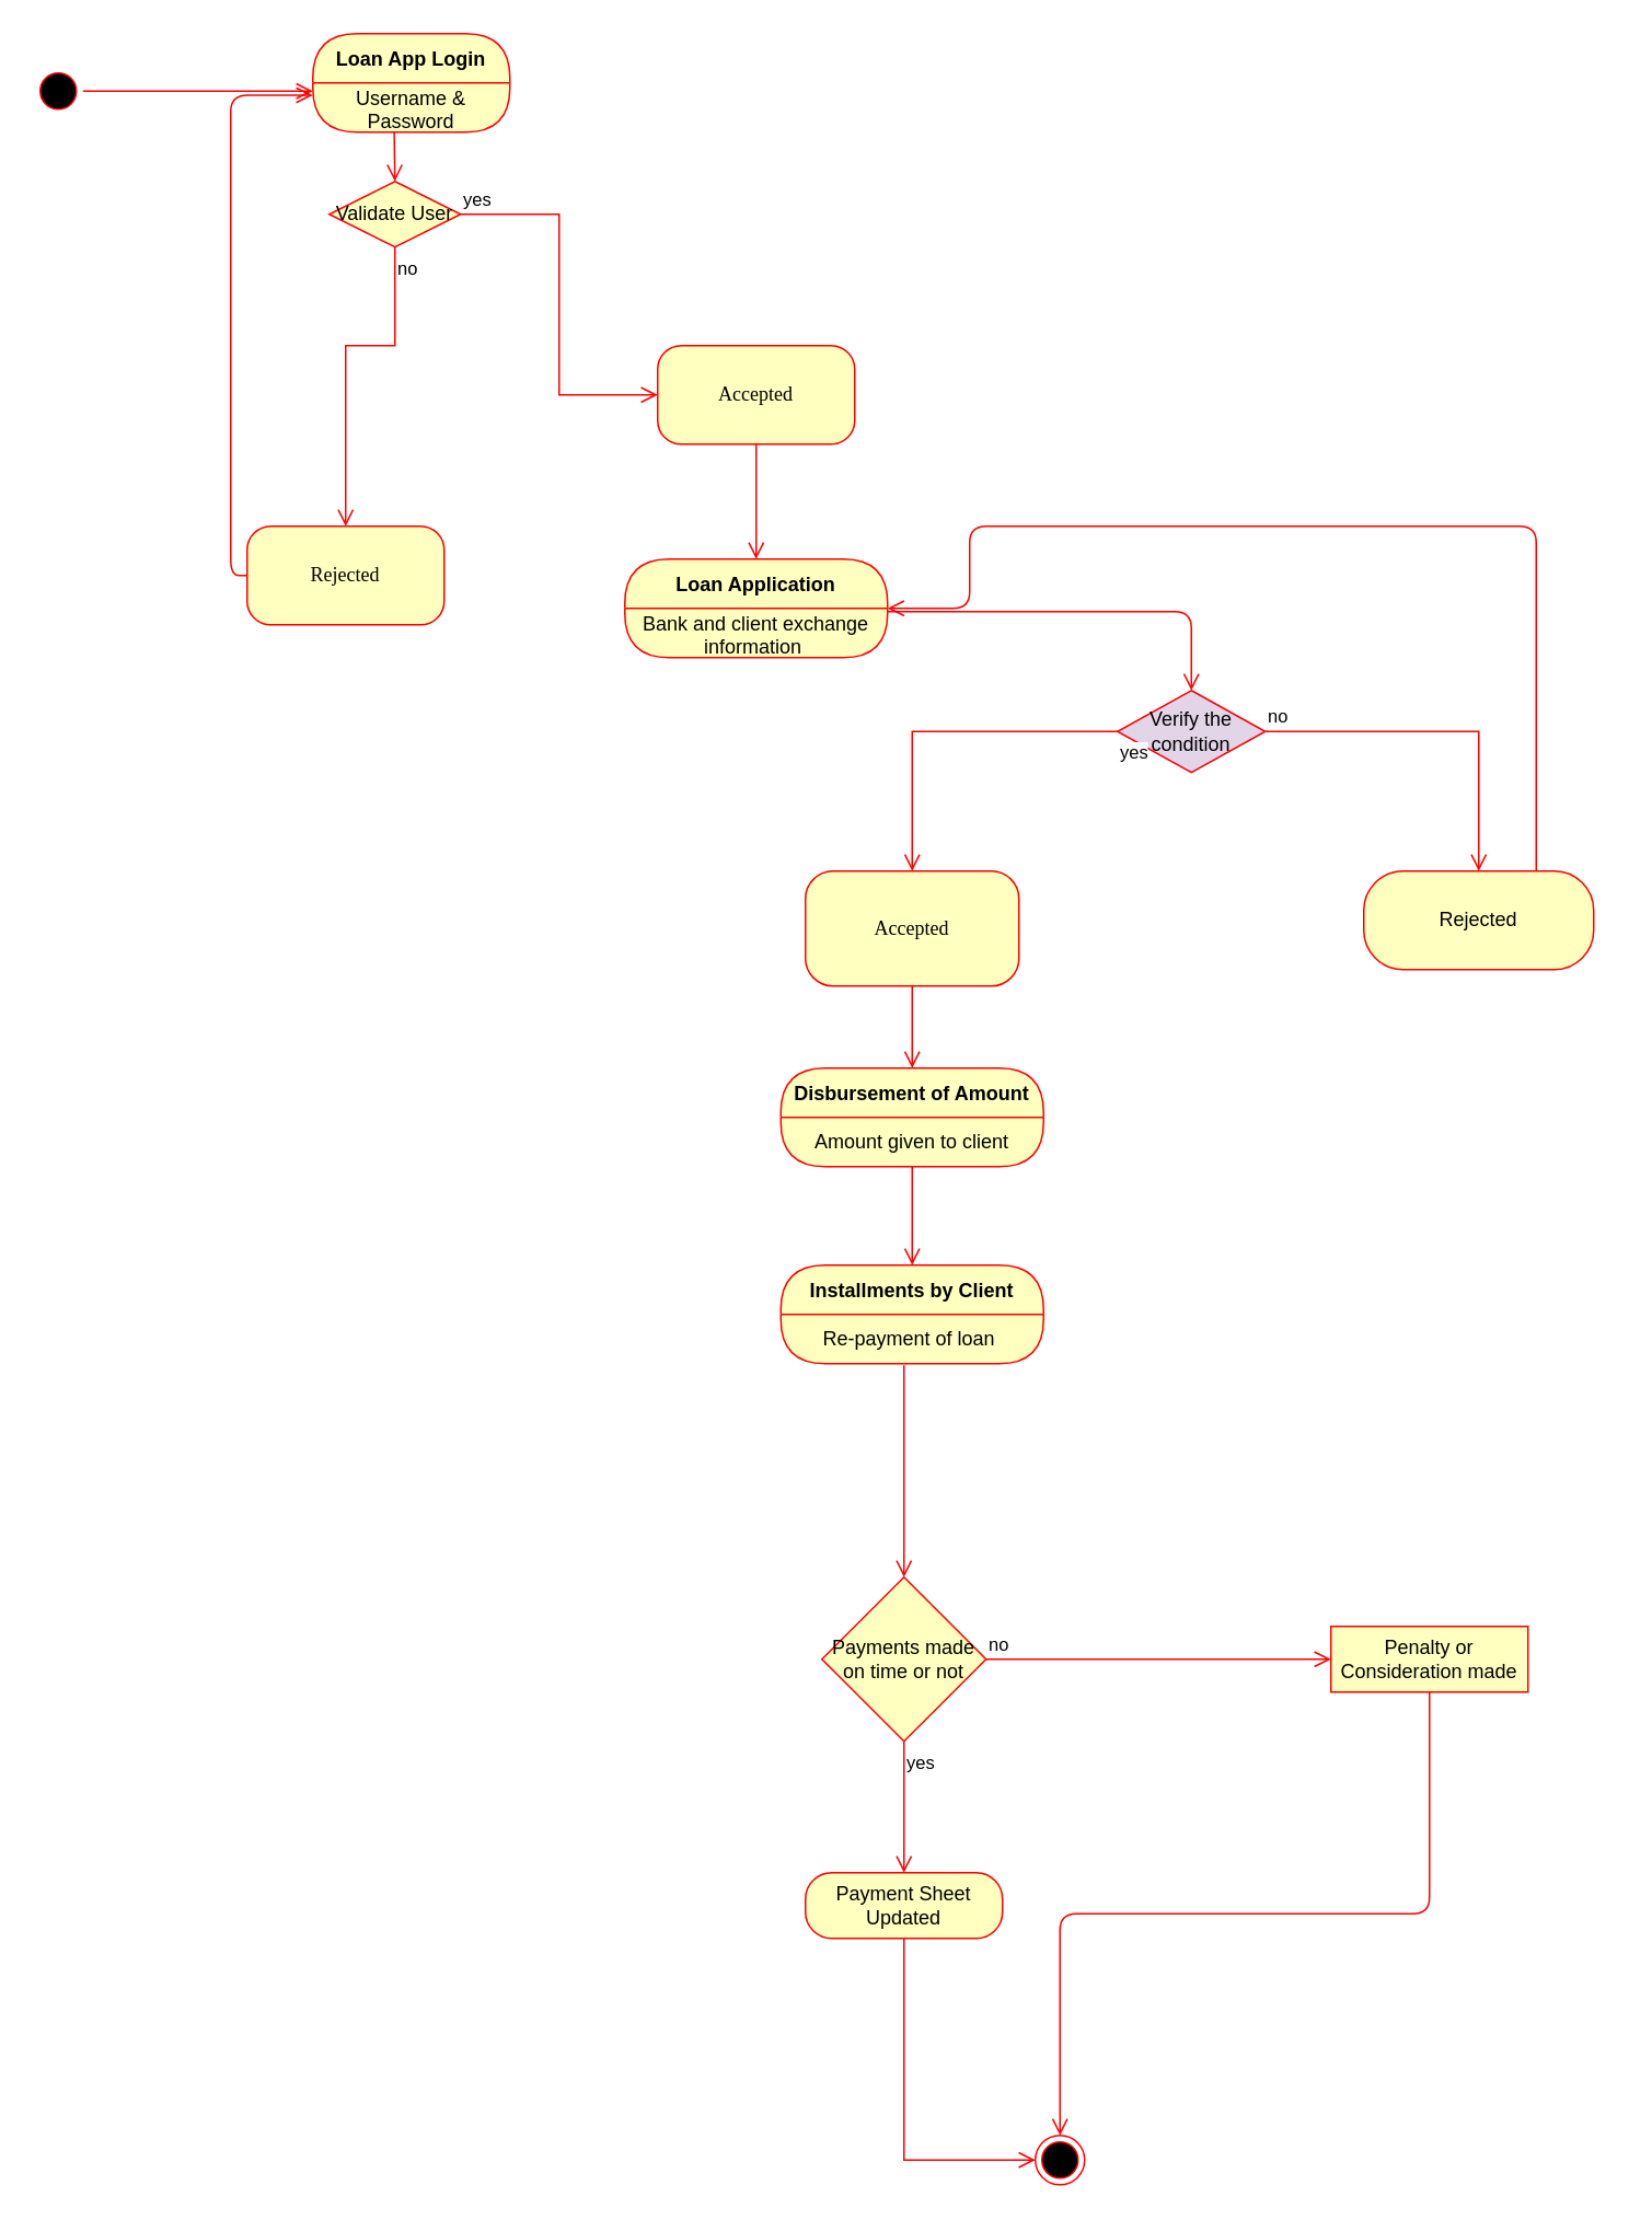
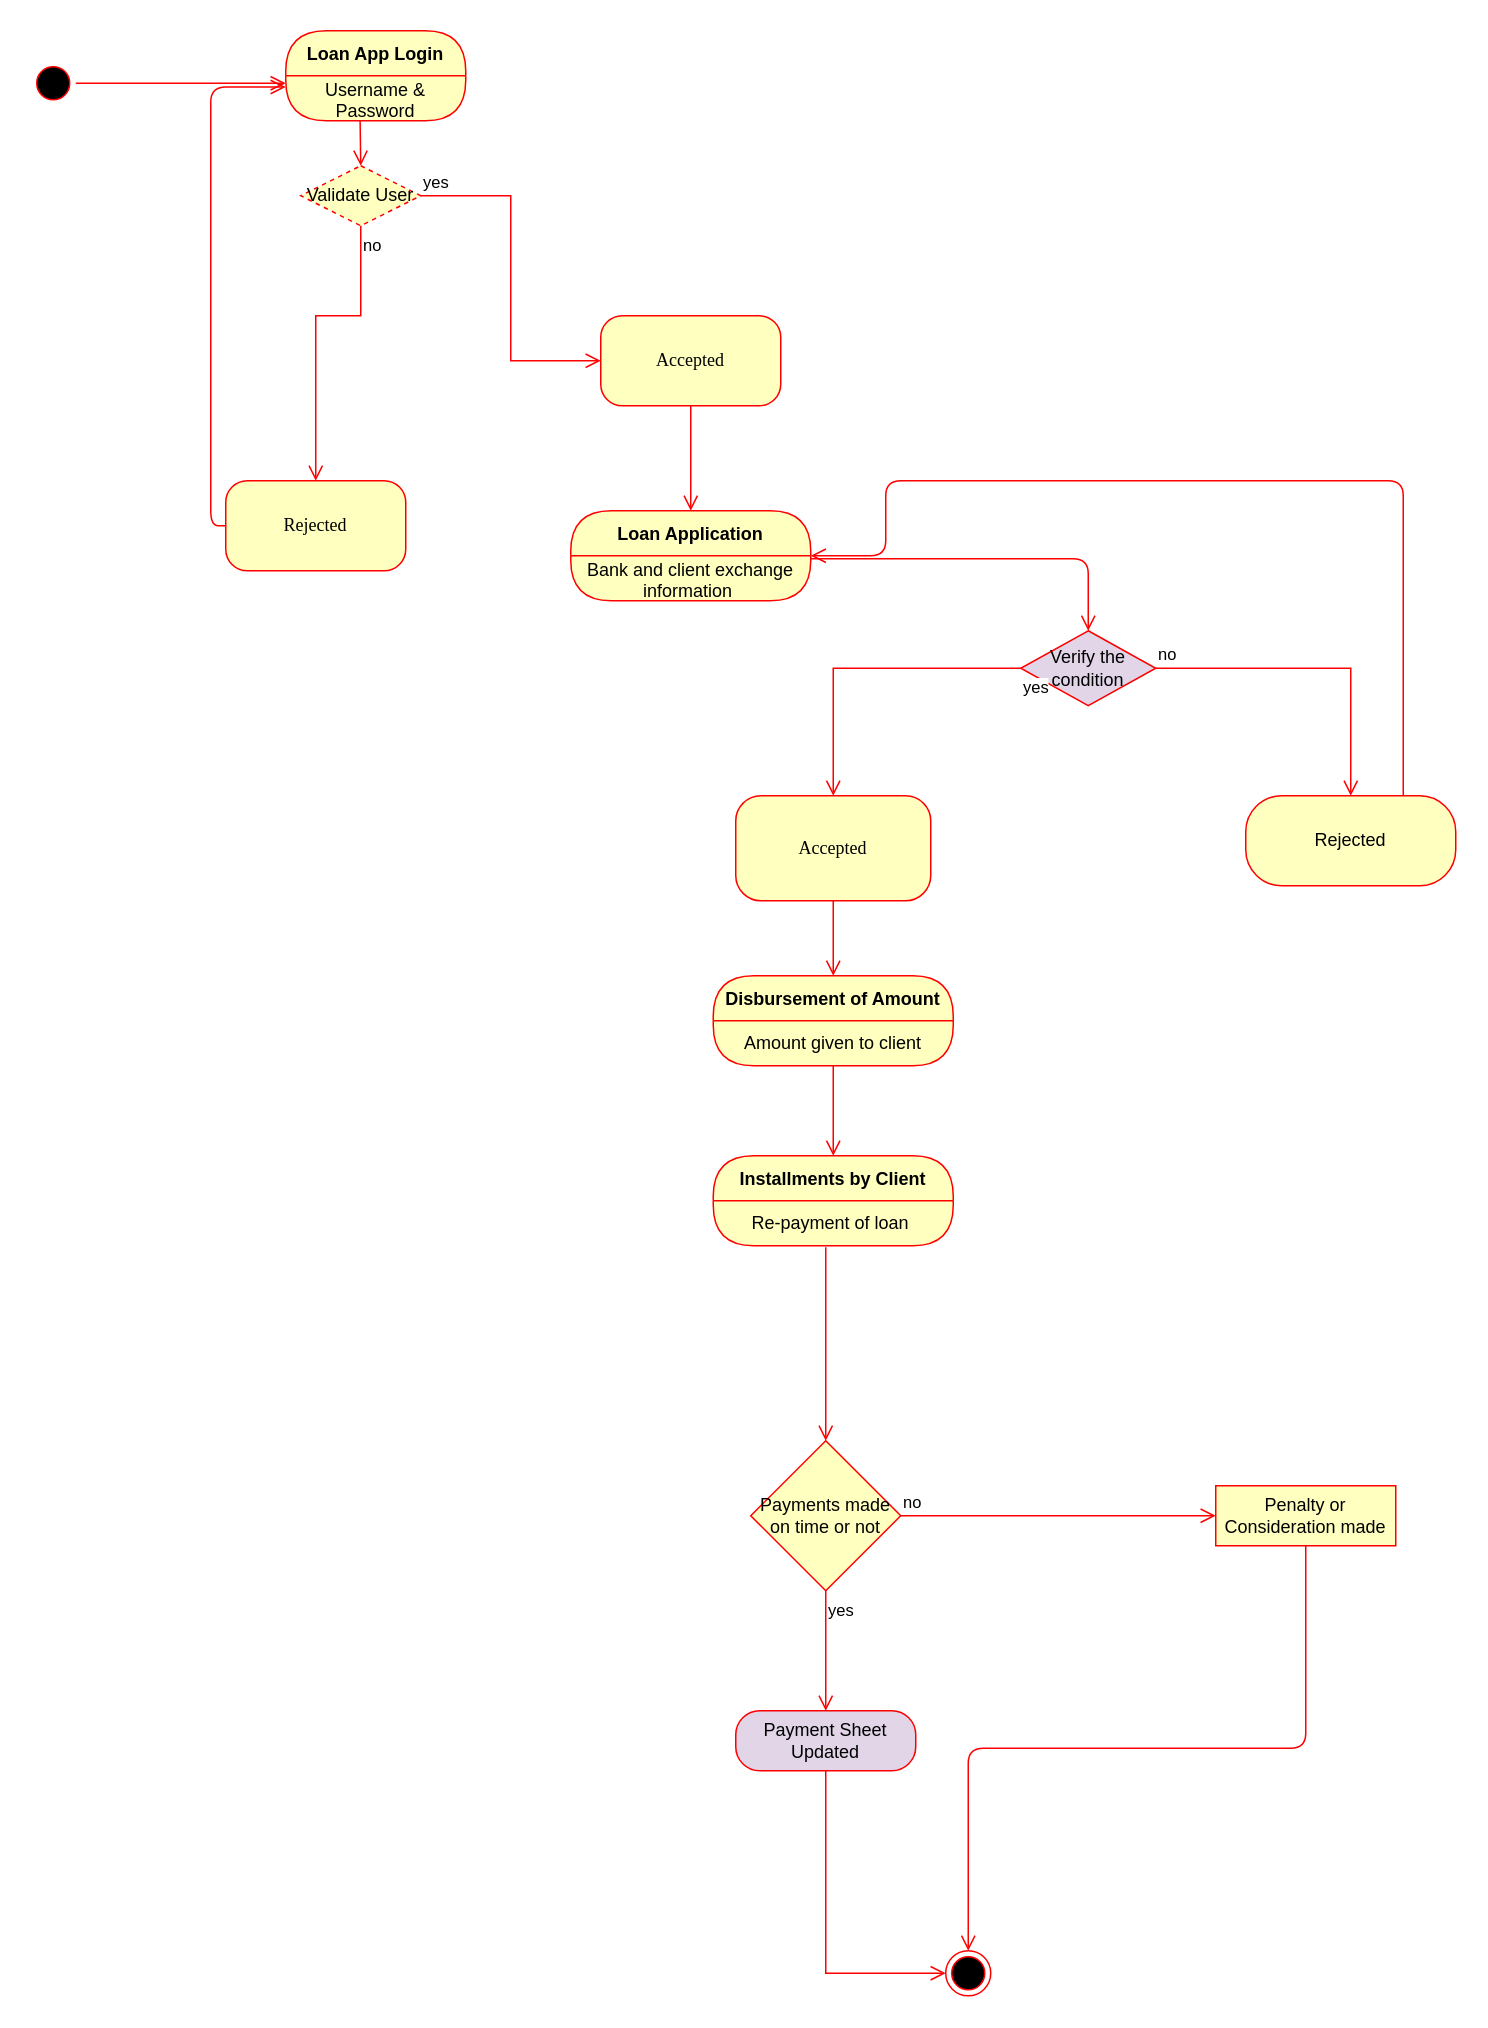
  <mxCell id="0" />
  <mxCell id="1" parent="0" />
  <mxCell id="2" value="" style="ellipse;html=1;shape=startState;fillColor=#000000;strokeColor=#ff0000;rounded=1;shadow=0;comic=0;labelBackgroundColor=none;fontFamily=Verdana;fontSize=12;fontColor=#000000;align=center;direction=south;" parent="1" vertex="1"><mxGeometry x="20" y="40" width="30" height="30" as="geometry" /></mxCell>
  <mxCell id="3" value="Rejected" style="rounded=1;whiteSpace=wrap;html=1;arcSize=24;fillColor=#ffffc0;strokeColor=#ff0000;shadow=0;comic=0;labelBackgroundColor=none;fontFamily=Verdana;fontSize=12;fontColor=#000000;align=center;" parent="1" vertex="1"><mxGeometry x="150" y="320" width="120" height="60" as="geometry" /></mxCell>
  <mxCell id="4" style="edgeStyle=orthogonalEdgeStyle;html=1;exitX=0.5;exitY=1;labelBackgroundColor=none;endArrow=open;endSize=8;strokeColor=#ff0000;fontFamily=Verdana;fontSize=12;align=left;exitDx=0;exitDy=0;" parent="1" source="34" target="37" edge="1"><mxGeometry relative="1" as="geometry"><mxPoint x="1010" y="1270" as="sourcePoint" /><mxPoint x="690" y="1320" as="targetPoint" /></mxGeometry></mxCell>
  <mxCell id="5" value="Accepted" style="rounded=1;whiteSpace=wrap;html=1;arcSize=24;fillColor=#ffffc0;strokeColor=#ff0000;shadow=0;comic=0;labelBackgroundColor=none;fontFamily=Verdana;fontSize=12;fontColor=#000000;align=center;" parent="1" vertex="1"><mxGeometry x="400" y="210" width="120" height="60" as="geometry" /></mxCell>
  <mxCell id="6" style="edgeStyle=orthogonalEdgeStyle;html=1;labelBackgroundColor=none;endArrow=open;endSize=8;strokeColor=#ff0000;fontFamily=Verdana;fontSize=12;align=left;entryX=1;entryY=0;entryDx=0;entryDy=0;exitX=0.75;exitY=0;exitDx=0;exitDy=0;" parent="1" source="22" target="18" edge="1"><mxGeometry relative="1" as="geometry"><Array as="points"><mxPoint x="935" y="320" /><mxPoint x="590" y="320" /><mxPoint x="590" y="370" /></Array><mxPoint x="920" y="240" as="sourcePoint" /><mxPoint x="590" y="160" as="targetPoint" /></mxGeometry></mxCell>
  <mxCell id="7" value="Accepted" style="rounded=1;whiteSpace=wrap;html=1;arcSize=24;fillColor=#ffffc0;strokeColor=#ff0000;shadow=0;comic=0;labelBackgroundColor=none;fontFamily=Verdana;fontSize=12;fontColor=#000000;align=center;" parent="1" vertex="1"><mxGeometry x="490" y="530" width="130" height="70" as="geometry" /></mxCell>
  <mxCell id="8" style="edgeStyle=elbowEdgeStyle;html=1;labelBackgroundColor=none;endArrow=open;endSize=8;strokeColor=#ff0000;fontFamily=Verdana;fontSize=12;align=left;entryX=0.5;entryY=0;entryDx=0;entryDy=0;" parent="1" target="28" edge="1"><mxGeometry relative="1" as="geometry"><mxPoint x="239.5" y="75" as="sourcePoint" /><mxPoint x="240" y="185" as="targetPoint" /></mxGeometry></mxCell>
  <mxCell id="9" style="edgeStyle=orthogonalEdgeStyle;html=1;labelBackgroundColor=none;endArrow=open;endSize=8;strokeColor=#ff0000;fontFamily=Verdana;fontSize=12;align=left;" parent="1" source="2" edge="1"><mxGeometry relative="1" as="geometry"><mxPoint x="190" y="55" as="targetPoint" /></mxGeometry></mxCell>
  <mxCell id="10" style="edgeStyle=orthogonalEdgeStyle;html=1;labelBackgroundColor=none;endArrow=open;endSize=8;strokeColor=#ff0000;fontFamily=Verdana;fontSize=12;align=left;exitX=0.5;exitY=1;entryX=0.5;entryY=0;entryDx=0;entryDy=0;" parent="1" source="5" edge="1"><mxGeometry relative="1" as="geometry"><mxPoint x="470" y="310" as="sourcePoint" /><Array as="points"><mxPoint x="460" y="290" /><mxPoint x="460" y="290" /></Array><mxPoint x="460" y="340" as="targetPoint" /></mxGeometry></mxCell>
  <mxCell id="11" style="edgeStyle=orthogonalEdgeStyle;html=1;exitX=0;exitY=0.5;labelBackgroundColor=none;endArrow=open;endSize=8;strokeColor=#ff0000;fontFamily=Verdana;fontSize=12;align=left;exitDx=0;exitDy=0;entryX=0;entryY=0.25;entryDx=0;entryDy=0;" parent="1" source="3" target="16" edge="1"><mxGeometry relative="1" as="geometry"><mxPoint x="220" y="190" as="targetPoint" /></mxGeometry></mxCell>
  <mxCell id="12" style="edgeStyle=orthogonalEdgeStyle;html=1;labelBackgroundColor=none;endArrow=open;endSize=8;strokeColor=#ff0000;fontFamily=Verdana;fontSize=12;align=left;exitX=0.96;exitY=0.067;exitDx=0;exitDy=0;exitPerimeter=0;" parent="1" source="18" target="19" edge="1"><mxGeometry relative="1" as="geometry"><mxPoint x="550" y="360" as="sourcePoint" /><mxPoint x="710" y="360" as="targetPoint" /></mxGeometry></mxCell>
  <mxCell id="13" style="edgeStyle=elbowEdgeStyle;html=1;labelBackgroundColor=none;endArrow=open;endSize=8;strokeColor=#ff0000;fontFamily=Verdana;fontSize=12;align=left;entryX=0.5;entryY=0;entryDx=0;entryDy=0;" parent="1" target="31" edge="1"><mxGeometry relative="1" as="geometry"><mxPoint x="550" y="831" as="sourcePoint" /><mxPoint x="550" y="950" as="targetPoint" /><Array as="points"><mxPoint x="550" y="880" /></Array></mxGeometry></mxCell>
  <mxCell id="14" style="edgeStyle=elbowEdgeStyle;html=1;labelBackgroundColor=none;endArrow=open;endSize=8;strokeColor=#ff0000;fontFamily=Verdana;fontSize=12;align=left;entryX=0.5;entryY=0;entryDx=0;entryDy=0;exitX=0.5;exitY=1;exitDx=0;exitDy=0;" parent="1" source="7" target="23" edge="1"><mxGeometry relative="1" as="geometry"><mxPoint x="220" y="380" as="sourcePoint" /><mxPoint x="300" y="400" as="targetPoint" /></mxGeometry></mxCell>
  <mxCell id="15" value="Loan App Login" style="swimlane;fontStyle=1;align=center;verticalAlign=middle;childLayout=stackLayout;horizontal=1;startSize=30;horizontalStack=0;resizeParent=0;resizeLast=1;container=0;fontColor=#000000;collapsible=0;rounded=1;arcSize=30;strokeColor=#ff0000;fillColor=#ffffc0;swimlaneFillColor=#ffffc0;dropTarget=0;" vertex="1" parent="1"><mxGeometry x="190" y="20" width="120" height="60" as="geometry" /></mxCell>
  <mxCell id="16" value="Username &amp;amp; Password" style="text;html=1;strokeColor=none;fillColor=none;align=center;verticalAlign=middle;spacingLeft=4;spacingRight=4;whiteSpace=wrap;overflow=hidden;rotatable=0;fontColor=#000000;" vertex="1" parent="15"><mxGeometry y="30" width="120" height="30" as="geometry" /></mxCell>
  <mxCell id="17" value="Loan Application" style="swimlane;fontStyle=1;align=center;verticalAlign=middle;childLayout=stackLayout;horizontal=1;startSize=30;horizontalStack=0;resizeParent=0;resizeLast=1;container=0;fontColor=#000000;collapsible=0;rounded=1;arcSize=30;strokeColor=#ff0000;fillColor=#ffffc0;swimlaneFillColor=#ffffc0;dropTarget=0;" vertex="1" parent="1"><mxGeometry x="380" y="340" width="160" height="60" as="geometry" /></mxCell>
  <mxCell id="18" value="Bank and client exchange information&amp;nbsp;" style="text;html=1;strokeColor=none;fillColor=none;align=center;verticalAlign=middle;spacingLeft=4;spacingRight=4;whiteSpace=wrap;overflow=hidden;rotatable=0;fontColor=#000000;" vertex="1" parent="17"><mxGeometry y="30" width="160" height="30" as="geometry" /></mxCell>
  <mxCell id="19" value="Verify the condition" style="rhombus;whiteSpace=wrap;html=1;fontColor=#000000;fillColor=#e1d5e7;strokeColor=#ff0000;" vertex="1" parent="1"><mxGeometry x="680" y="420" width="90" height="50" as="geometry" /></mxCell>
  <mxCell id="20" value="no" style="edgeStyle=orthogonalEdgeStyle;html=1;align=left;verticalAlign=bottom;endArrow=open;endSize=8;strokeColor=#ff0000;rounded=0;entryX=0.5;entryY=0;entryDx=0;entryDy=0;" edge="1" source="19" parent="1" target="22"><mxGeometry x="-1" relative="1" as="geometry"><mxPoint x="920" y="450" as="targetPoint" /></mxGeometry></mxCell>
  <mxCell id="21" value="yes" style="edgeStyle=orthogonalEdgeStyle;html=1;align=left;verticalAlign=top;endArrow=open;endSize=8;strokeColor=#ff0000;rounded=0;" edge="1" source="19" parent="1" target="7"><mxGeometry x="-1" relative="1" as="geometry"><mxPoint x="490" y="450" as="targetPoint" /></mxGeometry></mxCell>
  <mxCell id="22" value="Rejected" style="rounded=1;whiteSpace=wrap;html=1;arcSize=40;fontColor=#000000;fillColor=#ffffc0;strokeColor=#ff0000;" vertex="1" parent="1"><mxGeometry x="830" y="530" width="140" height="60" as="geometry" /></mxCell>
  <mxCell id="23" value="Disbursement of Amount" style="swimlane;fontStyle=1;align=center;verticalAlign=middle;childLayout=stackLayout;horizontal=1;startSize=30;horizontalStack=0;resizeParent=0;resizeLast=1;container=0;fontColor=#000000;collapsible=0;rounded=1;arcSize=30;strokeColor=#ff0000;fillColor=#ffffc0;swimlaneFillColor=#ffffc0;dropTarget=0;" vertex="1" parent="1"><mxGeometry x="475" y="650" width="160" height="60" as="geometry" /></mxCell>
  <mxCell id="24" value="Amount given to client" style="text;html=1;strokeColor=none;fillColor=none;align=center;verticalAlign=middle;spacingLeft=4;spacingRight=4;whiteSpace=wrap;overflow=hidden;rotatable=0;fontColor=#000000;" vertex="1" parent="23"><mxGeometry y="30" width="160" height="30" as="geometry" /></mxCell>
  <mxCell id="25" value="" style="edgeStyle=orthogonalEdgeStyle;html=1;verticalAlign=bottom;endArrow=open;endSize=8;strokeColor=#ff0000;rounded=0;" edge="1" source="23" parent="1"><mxGeometry relative="1" as="geometry"><mxPoint x="555" y="770" as="targetPoint" /></mxGeometry></mxCell>
  <mxCell id="26" value="Installments by Client" style="swimlane;fontStyle=1;align=center;verticalAlign=middle;childLayout=stackLayout;horizontal=1;startSize=30;horizontalStack=0;resizeParent=0;resizeLast=1;container=0;fontColor=#000000;collapsible=0;rounded=1;arcSize=30;strokeColor=#ff0000;fillColor=#ffffc0;swimlaneFillColor=#ffffc0;dropTarget=0;" vertex="1" parent="1"><mxGeometry x="475" y="770" width="160" height="60" as="geometry" /></mxCell>
  <mxCell id="27" value="Re-payment of loan&amp;nbsp;" style="text;html=1;strokeColor=none;fillColor=none;align=center;verticalAlign=middle;spacingLeft=4;spacingRight=4;whiteSpace=wrap;overflow=hidden;rotatable=0;fontColor=#000000;" vertex="1" parent="26"><mxGeometry y="30" width="160" height="30" as="geometry" /></mxCell>
- <mxCell id="28" value="Validate User" style="rhombus;whiteSpace=wrap;html=1;fontColor=#000000;fillColor=#ffffc0;strokeColor=#ff0000;" vertex="1" parent="1"><mxGeometry x="200" y="110" width="80" height="40" as="geometry" /></mxCell>
+ <mxCell id="28" value="Validate User" style="rhombus;whiteSpace=wrap;html=1;fontColor=#000000;fillColor=#ffffc0;strokeColor=#ff0000;dashed=1;" vertex="1" parent="1"><mxGeometry x="200" y="110" width="80" height="40" as="geometry" /></mxCell>
  <mxCell id="29" value="yes" style="edgeStyle=orthogonalEdgeStyle;html=1;align=left;verticalAlign=bottom;endArrow=open;endSize=8;strokeColor=#ff0000;rounded=0;entryX=0;entryY=0.5;entryDx=0;entryDy=0;" edge="1" source="28" parent="1" target="5"><mxGeometry x="-1" relative="1" as="geometry"><mxPoint x="400" y="130" as="targetPoint" /></mxGeometry></mxCell>
  <mxCell id="30" value="no" style="edgeStyle=orthogonalEdgeStyle;html=1;align=left;verticalAlign=top;endArrow=open;endSize=8;strokeColor=#ff0000;rounded=0;entryX=0.5;entryY=0;entryDx=0;entryDy=0;" edge="1" source="28" parent="1" target="3"><mxGeometry x="-1" relative="1" as="geometry"><mxPoint x="260" y="210" as="targetPoint" /><Array as="points"><mxPoint x="240" y="210" /><mxPoint x="210" y="210" /></Array></mxGeometry></mxCell>
  <mxCell id="31" value="Payments made on time or not" style="rhombus;whiteSpace=wrap;html=1;fontColor=#000000;fillColor=#ffffc0;strokeColor=#ff0000;" vertex="1" parent="1"><mxGeometry x="500" y="960" width="100" height="100" as="geometry" /></mxCell>
  <mxCell id="32" value="no" style="edgeStyle=orthogonalEdgeStyle;html=1;align=left;verticalAlign=bottom;endArrow=open;endSize=8;strokeColor=#ff0000;rounded=0;" edge="1" source="31" parent="1" target="34"><mxGeometry x="-1" relative="1" as="geometry"><mxPoint x="710" y="1010" as="targetPoint" /></mxGeometry></mxCell>
  <mxCell id="33" value="yes" style="edgeStyle=orthogonalEdgeStyle;html=1;align=left;verticalAlign=top;endArrow=open;endSize=8;strokeColor=#ff0000;rounded=0;" edge="1" source="31" parent="1"><mxGeometry x="-1" relative="1" as="geometry"><mxPoint x="550" y="1140" as="targetPoint" /></mxGeometry></mxCell>
  <mxCell id="34" value="Penalty or Consideration made" style="whiteSpace=wrap;html=1;arcSize=40;fontColor=#000000;fillColor=#ffffc0;strokeColor=#ff0000;rounded=0;" vertex="1" parent="1"><mxGeometry x="810" y="990" width="120" height="40" as="geometry" /></mxCell>
- <mxCell id="35" value="Payment Sheet Updated" style="rounded=1;whiteSpace=wrap;html=1;arcSize=40;fontColor=#000000;fillColor=#ffffc0;strokeColor=#ff0000;" vertex="1" parent="1"><mxGeometry x="490" y="1140" width="120" height="40" as="geometry" /></mxCell>
+ <mxCell id="35" value="Payment Sheet Updated" style="rounded=1;whiteSpace=wrap;html=1;arcSize=40;fontColor=#000000;fillColor=#e1d5e7;strokeColor=#ff0000;" vertex="1" parent="1"><mxGeometry x="490" y="1140" width="120" height="40" as="geometry" /></mxCell>
  <mxCell id="36" value="" style="edgeStyle=orthogonalEdgeStyle;html=1;verticalAlign=bottom;endArrow=open;endSize=8;strokeColor=#ff0000;rounded=0;entryX=0;entryY=0.5;entryDx=0;entryDy=0;exitX=0.5;exitY=1;exitDx=0;exitDy=0;" edge="1" source="35" parent="1" target="37"><mxGeometry relative="1" as="geometry"><mxPoint x="550" y="1240" as="targetPoint" /></mxGeometry></mxCell>
  <mxCell id="37" value="" style="ellipse;html=1;shape=endState;fillColor=#000000;strokeColor=#ff0000;" vertex="1" parent="1"><mxGeometry x="630" y="1300" width="30" height="30" as="geometry" /></mxCell>
